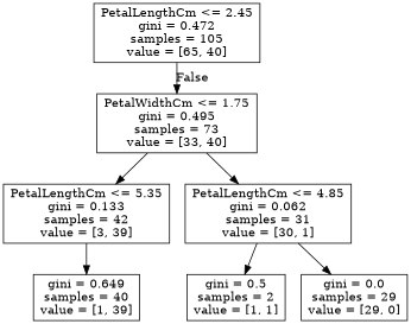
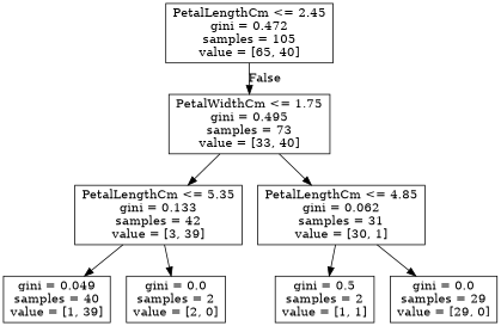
  digraph {
    node [shape=box]
    n1 [label="PetalLengthCm <= 2.45\ngini = 0.472\nsamples = 105\nvalue = [65, 40]"]
    n2 [label="PetalWidthCm <= 1.75\ngini = 0.495\nsamples = 73\nvalue = [33, 40]"]
    n3 [label="PetalLengthCm <= 5.35\ngini = 0.133\nsamples = 42\nvalue = [3, 39]"]
    n4 [label="PetalLengthCm <= 4.85\ngini = 0.062\nsamples = 31\nvalue = [30, 1]"]
-   n5 [label="gini = 0.649\nsamples = 40\nvalue = [1, 39]"]
+   n5 [label="gini = 0.049\nsamples = 40\nvalue = [1, 39]"]
+   n6 [label="gini = 0.0\nsamples = 2\nvalue = [2, 0]"]
    n7 [label="gini = 0.5\nsamples = 2\nvalue = [1, 1]"]
    n8 [label="gini = 0.0\nsamples = 29\nvalue = [29, 0]"]
    n1 -> n2 [headlabel=False labelangle=-45 labeldistance=2.5]
    n2 -> n3
    n2 -> n4
    n3 -> n5
+   n3 -> n6
    n4 -> n7
    n4 -> n8
  }
